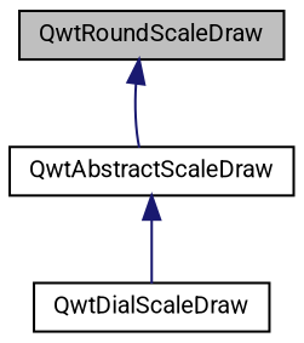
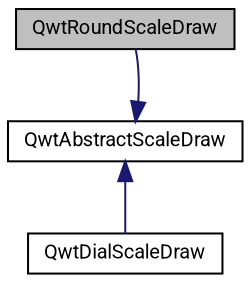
  digraph {
    fontname=Roboto
    node [color=black fillcolor=white fontname=Roboto fontsize=10 shape=record style=filled]
    edge [color=midnightblue dir=back fontname=Roboto fontsize=10 labelfontname=FreeSans labelfontsize=10 style=solid]
    n1 [fillcolor=grey75 fontcolor=black height=0.2 label=QwtRoundScaleDraw width=0.4]
    n2 [height=0.2 label=QwtDialScaleDraw width=0.4]
    n3 [height=0.2 label=QwtAbstractScaleDraw width=0.4]
-   n1 -> n3
+   n3 -> n1
    n3 -> n2
  }
